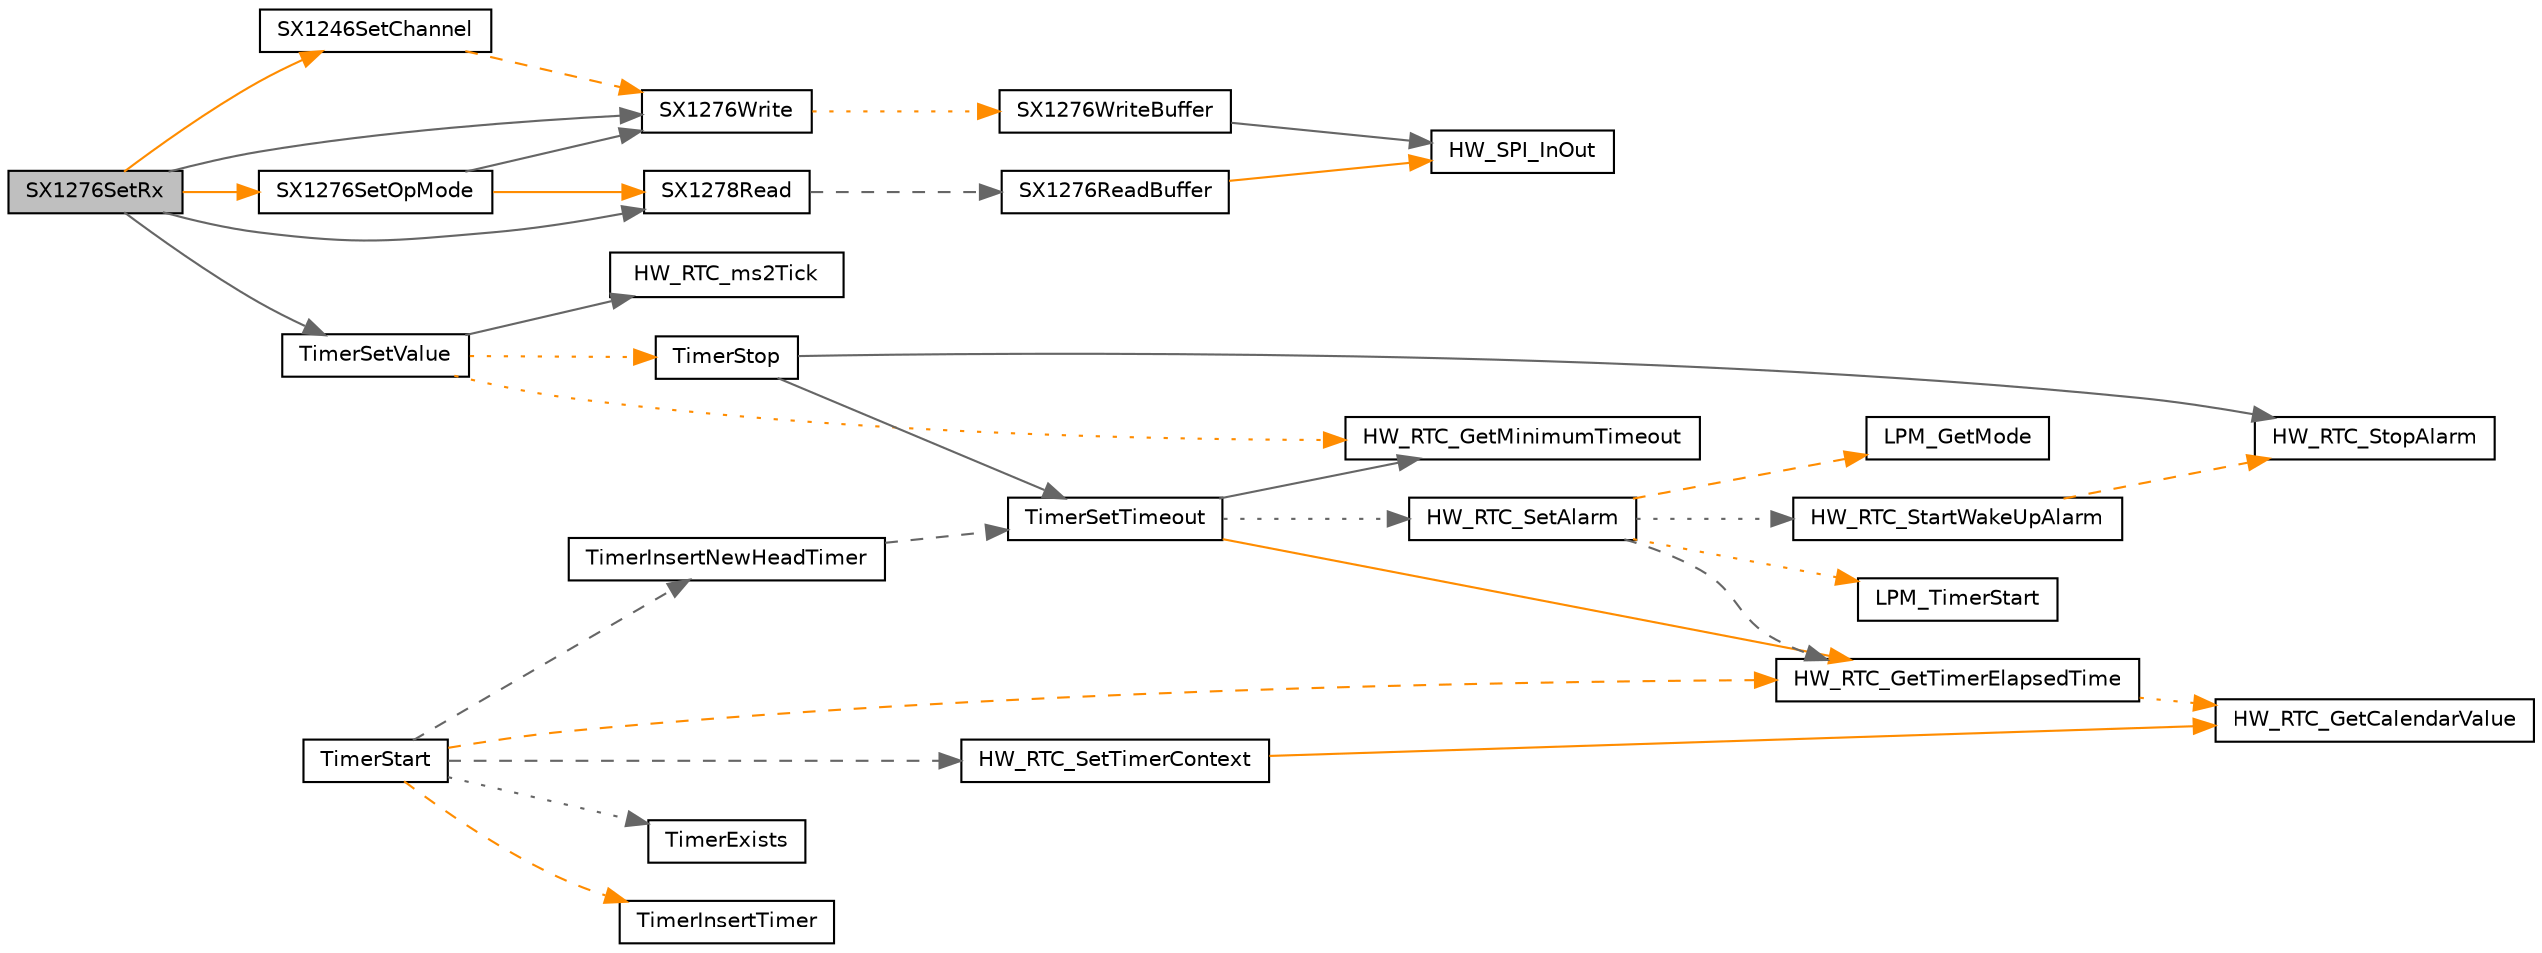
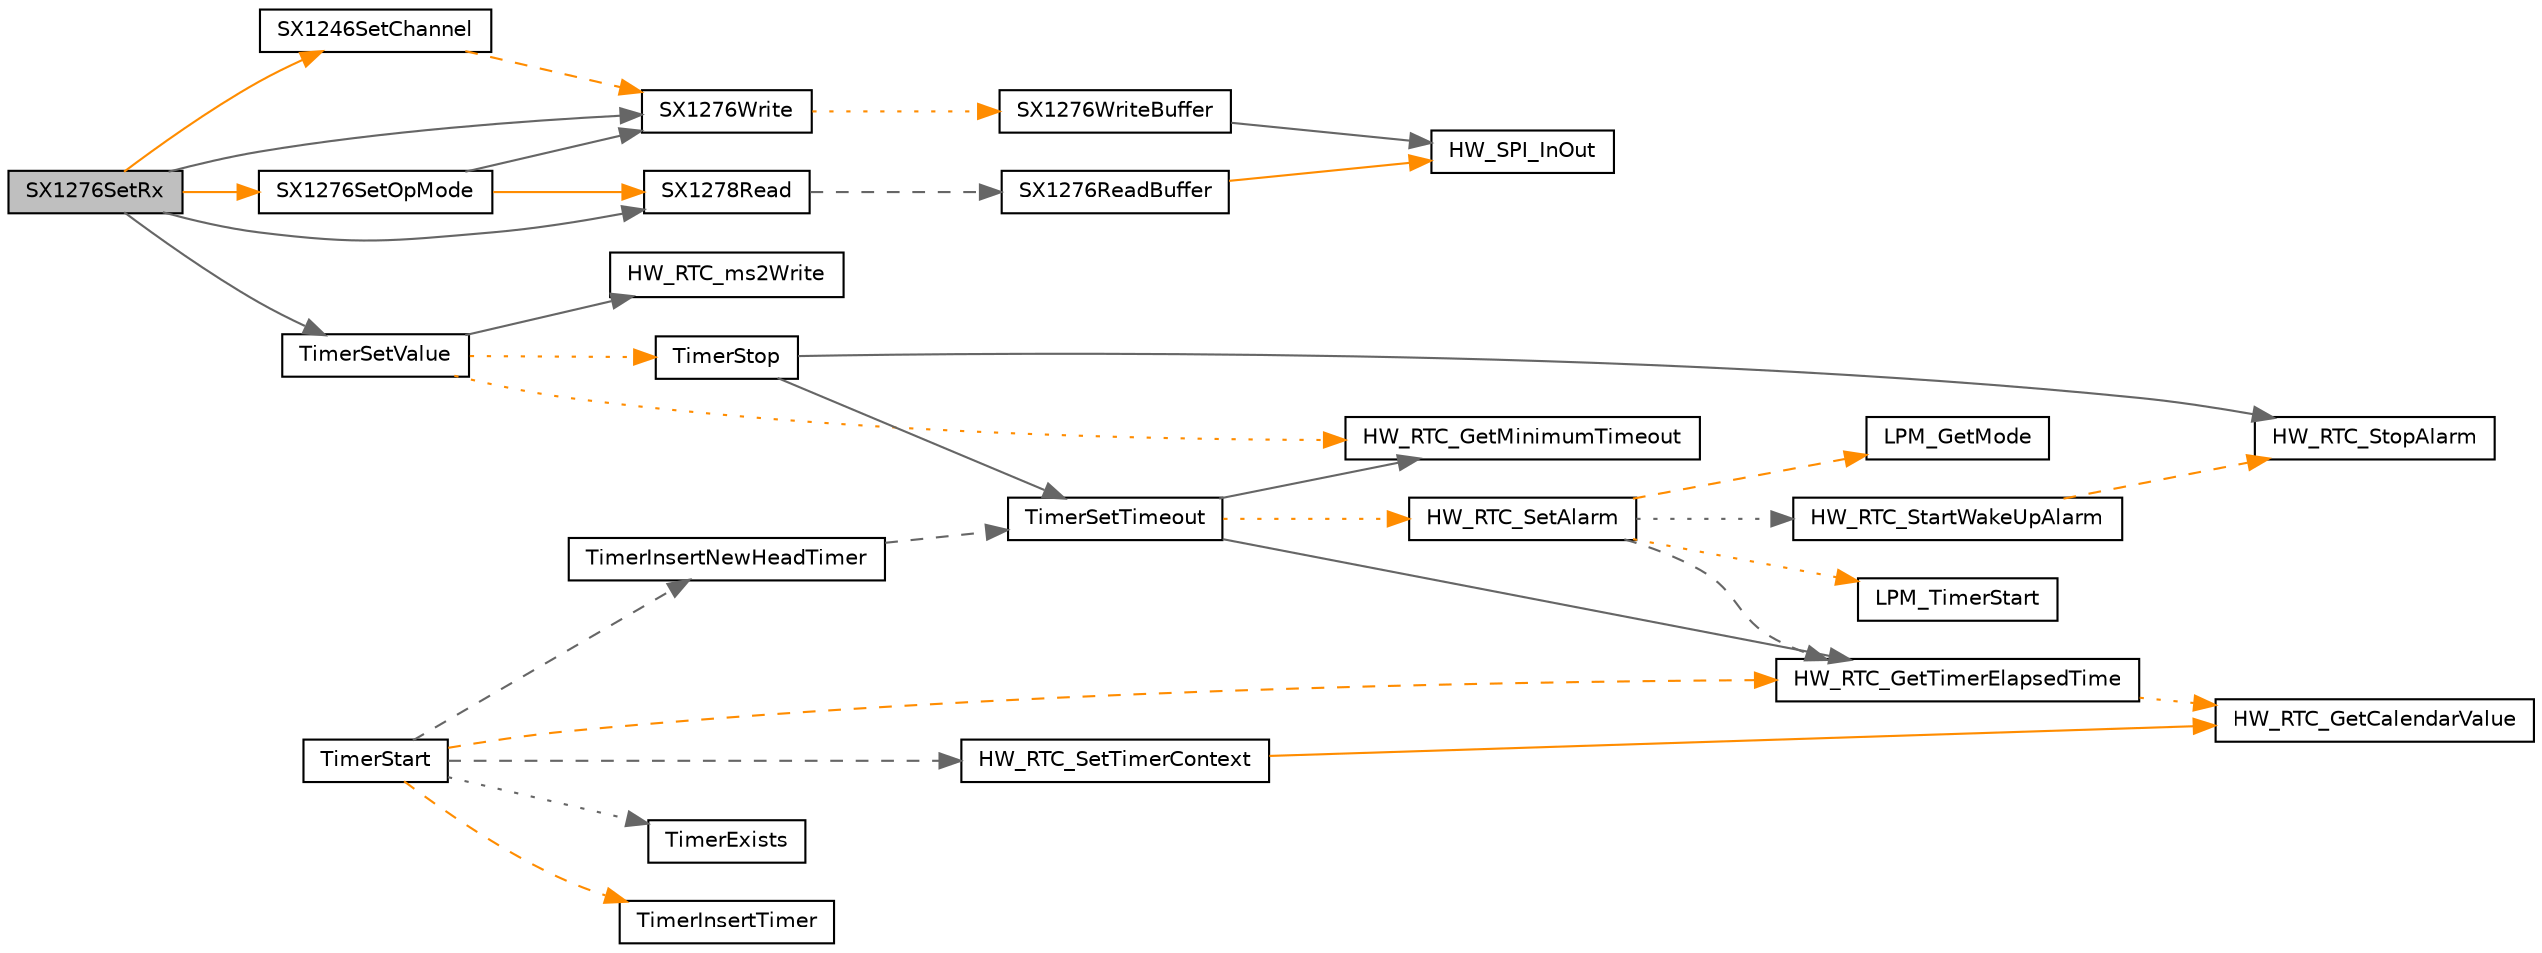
  digraph {
    rankdir=LR
    node [color=black fillcolor=white fontname=Helvetica fontsize=10 shape=record style=filled]
    edge [color=gray40 fontname=Helvetica fontsize=10 labelfontname=Helvetica labelfontsize=10 style=solid]
    n1 [fillcolor=grey75 fontcolor=black height=0.2 label=SX1276SetRx width=0.4]
    n2 [height=0.2 label=SX1276Write width=0.4]
    n3 [height=0.2 label=SX1278Read width=0.4]
    n4 [height=0.2 label=SX1246SetChannel width=0.4]
    n5 [height=0.2 label=TimerSetValue width=0.4]
    n6 [height=0.2 label=SX1276SetOpMode width=0.4]
    n7 [height=0.2 label=SX1276WriteBuffer width=0.4]
    n8 [height=0.2 label=SX1276ReadBuffer width=0.4]
-   n9 [height=0.2 label=HW_RTC_ms2Tick width=0.4]
+   n9 [height=0.2 label=HW_RTC_ms2Write width=0.4]
    n10 [height=0.2 label=TimerStop width=0.4]
    n11 [height=0.2 label=HW_RTC_GetMinimumTimeout width=0.4]
    n12 [height=0.2 label=TimerStart width=0.4]
    n13 [height=0.2 label=HW_RTC_GetTimerElapsedTime width=0.4]
    n14 [height=0.2 label=TimerExists width=0.4]
    n15 [height=0.2 label=HW_RTC_SetTimerContext width=0.4]
    n16 [height=0.2 label=TimerInsertNewHeadTimer width=0.4]
    n17 [height=0.2 label=TimerInsertTimer width=0.4]
    n18 [height=0.2 label=HW_SPI_InOut width=0.4]
    n19 [height=0.2 label=TimerSetTimeout width=0.4]
    n20 [height=0.2 label=HW_RTC_StopAlarm width=0.4]
    n21 [height=0.2 label=HW_RTC_SetAlarm width=0.4]
    n22 [height=0.2 label=HW_RTC_GetCalendarValue width=0.4]
    n23 [height=0.2 label=LPM_TimerStart width=0.4]
    n24 [height=0.2 label=LPM_GetMode width=0.4]
    n25 [height=0.2 label=HW_RTC_StartWakeUpAlarm width=0.4]
    n1 -> n2
    n1 -> n3
    n1 -> n4 [color=darkorange]
    n1 -> n5
    n1 -> n6 [color=darkorange]
    n2 -> n7 [color=darkorange style=dotted]
    n3 -> n8 [style=dashed]
    n4 -> n2 [color=darkorange style=dashed]
    n5 -> n9
    n5 -> n10 [color=darkorange style=dotted]
    n5 -> n11 [color=darkorange style=dotted]
    n6 -> n2
    n6 -> n3 [color=darkorange]
    n7 -> n18
    n8 -> n18 [color=darkorange]
    n10 -> n19
    n10 -> n20
    n12 -> n13 [color=darkorange style=dashed]
    n12 -> n14 [style=dotted]
    n12 -> n15 [style=dashed]
    n12 -> n16 [style=dashed]
    n12 -> n17 [color=darkorange style=dashed]
    n13 -> n22 [color=darkorange style=dotted]
    n15 -> n22 [color=darkorange]
    n16 -> n19 [style=dashed]
    n19 -> n11
-   n19 -> n13 [color=darkorange]
-   n19 -> n21 [style=dotted]
+   n19 -> n13
+   n19 -> n21 [color=darkorange style=dotted]
    n21 -> n13 [style=dashed]
    n21 -> n23 [color=darkorange style=dotted]
    n21 -> n24 [color=darkorange style=dashed]
    n21 -> n25 [style=dotted]
    n25 -> n20 [color=darkorange style=dashed]
  }
